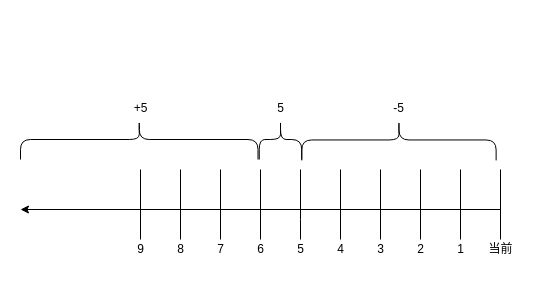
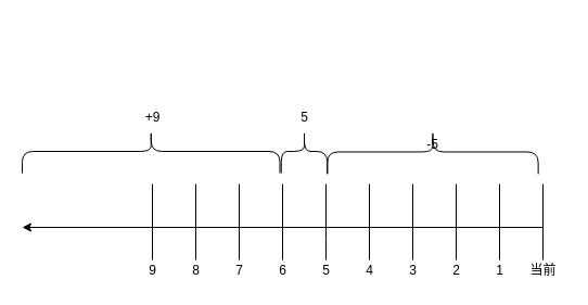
  <mxCell id="0" />
  <mxCell id="1" parent="0" />
  <mxCell id="2" value="" style="endArrow=classic;html=1;rounded=0;" edge="1" parent="1"><mxGeometry width="50" height="50" relative="1" as="geometry"><mxPoint x="500" y="209" as="sourcePoint" /><mxPoint x="20" y="209" as="targetPoint" /></mxGeometry></mxCell>
  <mxCell id="3" value="" style="endArrow=none;html=1;rounded=0;" edge="1" parent="1"><mxGeometry width="50" height="50" relative="1" as="geometry"><mxPoint x="500" y="239" as="sourcePoint" /><mxPoint x="500" y="169" as="targetPoint" /></mxGeometry></mxCell>
  <mxCell id="4" value="" style="endArrow=none;html=1;rounded=0;" edge="1" parent="1"><mxGeometry width="50" height="50" relative="1" as="geometry"><mxPoint x="140" y="239" as="sourcePoint" /><mxPoint x="140" y="169" as="targetPoint" /></mxGeometry></mxCell>
  <mxCell id="5" value="" style="endArrow=none;html=1;rounded=0;" edge="1" parent="1"><mxGeometry width="50" height="50" relative="1" as="geometry"><mxPoint x="180" y="239" as="sourcePoint" /><mxPoint x="180" y="169" as="targetPoint" /></mxGeometry></mxCell>
  <mxCell id="6" value="" style="endArrow=none;html=1;rounded=0;" edge="1" parent="1"><mxGeometry width="50" height="50" relative="1" as="geometry"><mxPoint x="220" y="239" as="sourcePoint" /><mxPoint x="220" y="169" as="targetPoint" /></mxGeometry></mxCell>
  <mxCell id="7" value="" style="endArrow=none;html=1;rounded=0;" edge="1" parent="1"><mxGeometry width="50" height="50" relative="1" as="geometry"><mxPoint x="260" y="239" as="sourcePoint" /><mxPoint x="260" y="169" as="targetPoint" /></mxGeometry></mxCell>
  <mxCell id="8" value="" style="endArrow=none;html=1;rounded=0;" edge="1" parent="1"><mxGeometry width="50" height="50" relative="1" as="geometry"><mxPoint x="300" y="239" as="sourcePoint" /><mxPoint x="300" y="169" as="targetPoint" /><Array as="points"><mxPoint x="300" y="219" /></Array></mxGeometry></mxCell>
  <mxCell id="9" value="" style="endArrow=none;html=1;rounded=0;" edge="1" parent="1"><mxGeometry width="50" height="50" relative="1" as="geometry"><mxPoint x="340" y="239" as="sourcePoint" /><mxPoint x="340" y="169" as="targetPoint" /></mxGeometry></mxCell>
  <mxCell id="10" value="" style="endArrow=none;html=1;rounded=0;" edge="1" parent="1"><mxGeometry width="50" height="50" relative="1" as="geometry"><mxPoint x="380" y="239" as="sourcePoint" /><mxPoint x="380" y="169" as="targetPoint" /></mxGeometry></mxCell>
  <mxCell id="11" value="" style="endArrow=none;html=1;rounded=0;" edge="1" parent="1"><mxGeometry width="50" height="50" relative="1" as="geometry"><mxPoint x="420" y="239" as="sourcePoint" /><mxPoint x="420" y="169" as="targetPoint" /><Array as="points" /></mxGeometry></mxCell>
  <mxCell id="12" value="" style="endArrow=none;html=1;rounded=0;" edge="1" parent="1"><mxGeometry width="50" height="50" relative="1" as="geometry"><mxPoint x="460" y="239" as="sourcePoint" /><mxPoint x="460" y="169" as="targetPoint" /></mxGeometry></mxCell>
  <mxCell id="13" value="" style="shape=curlyBracket;whiteSpace=wrap;html=1;rounded=1;rotation=90;" vertex="1" parent="1"><mxGeometry x="118.75" y="20.25" width="40" height="237.5" as="geometry" /></mxCell>
  <mxCell id="14" value="&lt;font style=&quot;vertical-align: inherit;&quot;&gt;&lt;font style=&quot;vertical-align: inherit;&quot;&gt;当前&lt;/font&gt;&lt;/font&gt;" style="text;html=1;resizable=0;autosize=1;align=center;verticalAlign=middle;points=[];fillColor=none;strokeColor=none;rounded=0;" vertex="1" parent="1"><mxGeometry x="480" y="239" width="40" height="20" as="geometry" /></mxCell>
  <mxCell id="15" value="&lt;font style=&quot;vertical-align: inherit;&quot;&gt;&lt;font style=&quot;vertical-align: inherit;&quot;&gt;&lt;font style=&quot;vertical-align: inherit;&quot;&gt;&lt;font style=&quot;vertical-align: inherit;&quot;&gt;&lt;font style=&quot;vertical-align: inherit;&quot;&gt;&lt;font style=&quot;vertical-align: inherit;&quot;&gt;1&lt;/font&gt;&lt;/font&gt;&lt;/font&gt;&lt;/font&gt;&lt;/font&gt;&lt;/font&gt;" style="text;html=1;resizable=0;autosize=1;align=center;verticalAlign=middle;points=[];fillColor=none;strokeColor=none;rounded=0;" vertex="1" parent="1"><mxGeometry x="450" y="239" width="20" height="20" as="geometry" /></mxCell>
  <mxCell id="16" value="&lt;font style=&quot;vertical-align: inherit;&quot;&gt;&lt;font style=&quot;vertical-align: inherit;&quot;&gt;&lt;font style=&quot;vertical-align: inherit;&quot;&gt;&lt;font style=&quot;vertical-align: inherit;&quot;&gt;2&lt;/font&gt;&lt;/font&gt;&lt;/font&gt;&lt;/font&gt;" style="text;html=1;resizable=0;autosize=1;align=center;verticalAlign=middle;points=[];fillColor=none;strokeColor=none;rounded=0;" vertex="1" parent="1"><mxGeometry x="410" y="239" width="20" height="20" as="geometry" /></mxCell>
  <mxCell id="17" value="&lt;font style=&quot;vertical-align: inherit;&quot;&gt;&lt;font style=&quot;vertical-align: inherit;&quot;&gt;&lt;font style=&quot;vertical-align: inherit;&quot;&gt;&lt;font style=&quot;vertical-align: inherit;&quot;&gt;3&lt;/font&gt;&lt;/font&gt;&lt;/font&gt;&lt;/font&gt;" style="text;html=1;resizable=0;autosize=1;align=center;verticalAlign=middle;points=[];fillColor=none;strokeColor=none;rounded=0;" vertex="1" parent="1"><mxGeometry x="370" y="239" width="20" height="20" as="geometry" /></mxCell>
  <mxCell id="18" value="&lt;font style=&quot;vertical-align: inherit;&quot;&gt;&lt;font style=&quot;vertical-align: inherit;&quot;&gt;&lt;font style=&quot;vertical-align: inherit;&quot;&gt;&lt;font style=&quot;vertical-align: inherit;&quot;&gt;4&lt;/font&gt;&lt;/font&gt;&lt;/font&gt;&lt;/font&gt;" style="text;html=1;resizable=0;autosize=1;align=center;verticalAlign=middle;points=[];fillColor=none;strokeColor=none;rounded=0;" vertex="1" parent="1"><mxGeometry x="330" y="239" width="20" height="20" as="geometry" /></mxCell>
  <mxCell id="19" value="&lt;font style=&quot;vertical-align: inherit;&quot;&gt;&lt;font style=&quot;vertical-align: inherit;&quot;&gt;&lt;font style=&quot;vertical-align: inherit;&quot;&gt;&lt;font style=&quot;vertical-align: inherit;&quot;&gt;5&lt;/font&gt;&lt;/font&gt;&lt;/font&gt;&lt;/font&gt;" style="text;html=1;resizable=0;autosize=1;align=center;verticalAlign=middle;points=[];fillColor=none;strokeColor=none;rounded=0;" vertex="1" parent="1"><mxGeometry x="290" y="239" width="20" height="20" as="geometry" /></mxCell>
  <mxCell id="20" value="&lt;font style=&quot;vertical-align: inherit;&quot;&gt;&lt;font style=&quot;vertical-align: inherit;&quot;&gt;&lt;font style=&quot;vertical-align: inherit;&quot;&gt;&lt;font style=&quot;vertical-align: inherit;&quot;&gt;6&lt;/font&gt;&lt;/font&gt;&lt;/font&gt;&lt;/font&gt;" style="text;html=1;resizable=0;autosize=1;align=center;verticalAlign=middle;points=[];fillColor=none;strokeColor=none;rounded=0;" vertex="1" parent="1"><mxGeometry x="250" y="239" width="20" height="20" as="geometry" /></mxCell>
  <mxCell id="21" value="&lt;font style=&quot;vertical-align: inherit;&quot;&gt;&lt;font style=&quot;vertical-align: inherit;&quot;&gt;&lt;font style=&quot;vertical-align: inherit;&quot;&gt;&lt;font style=&quot;vertical-align: inherit;&quot;&gt;7&lt;/font&gt;&lt;/font&gt;&lt;/font&gt;&lt;/font&gt;" style="text;html=1;resizable=0;autosize=1;align=center;verticalAlign=middle;points=[];fillColor=none;strokeColor=none;rounded=0;" vertex="1" parent="1"><mxGeometry x="210" y="239" width="20" height="20" as="geometry" /></mxCell>
  <mxCell id="22" value="&lt;font style=&quot;vertical-align: inherit;&quot;&gt;&lt;font style=&quot;vertical-align: inherit;&quot;&gt;&lt;font style=&quot;vertical-align: inherit;&quot;&gt;&lt;font style=&quot;vertical-align: inherit;&quot;&gt;8&lt;/font&gt;&lt;/font&gt;&lt;/font&gt;&lt;/font&gt;" style="text;html=1;resizable=0;autosize=1;align=center;verticalAlign=middle;points=[];fillColor=none;strokeColor=none;rounded=0;" vertex="1" parent="1"><mxGeometry x="170" y="239" width="20" height="20" as="geometry" /></mxCell>
  <mxCell id="23" value="&lt;font style=&quot;vertical-align: inherit;&quot;&gt;&lt;font style=&quot;vertical-align: inherit;&quot;&gt;&lt;font style=&quot;vertical-align: inherit;&quot;&gt;&lt;font style=&quot;vertical-align: inherit;&quot;&gt;9&lt;/font&gt;&lt;/font&gt;&lt;/font&gt;&lt;/font&gt;" style="text;html=1;resizable=0;autosize=1;align=center;verticalAlign=middle;points=[];fillColor=none;strokeColor=none;rounded=0;" vertex="1" parent="1"><mxGeometry x="130" y="239" width="20" height="20" as="geometry" /></mxCell>
  <mxCell id="24" value="" style="shape=curlyBracket;whiteSpace=wrap;html=1;rounded=1;rotation=90;" vertex="1" parent="1"><mxGeometry x="260" y="117.75" width="40" height="42.5" as="geometry" /></mxCell>
  <mxCell id="25" value="" style="shape=curlyBracket;whiteSpace=wrap;html=1;rounded=1;rotation=90;" vertex="1" parent="1"><mxGeometry x="378" y="42.27" width="40.91" height="194.38" as="geometry" /></mxCell>
- <mxCell id="26" value="&lt;font style=&quot;vertical-align: inherit;&quot;&gt;&lt;font style=&quot;vertical-align: inherit;&quot;&gt;+5&lt;/font&gt;&lt;/font&gt;" style="text;html=1;resizable=0;autosize=1;align=center;verticalAlign=middle;points=[];fillColor=none;strokeColor=none;rounded=0;" vertex="1" parent="1"><mxGeometry x="125" y="97.75" width="30" height="20" as="geometry" /></mxCell>
+ <mxCell id="26" value="&lt;font style=&quot;vertical-align: inherit;&quot;&gt;&lt;font style=&quot;vertical-align: inherit;&quot;&gt;+9&lt;/font&gt;&lt;/font&gt;" style="text;html=1;resizable=0;autosize=1;align=center;verticalAlign=middle;points=[];fillColor=none;strokeColor=none;rounded=0;" vertex="1" parent="1"><mxGeometry x="125" y="97.75" width="30" height="20" as="geometry" /></mxCell>
  <mxCell id="27" value="&lt;font style=&quot;vertical-align: inherit;&quot;&gt;&lt;font style=&quot;vertical-align: inherit;&quot;&gt;5&lt;/font&gt;&lt;/font&gt;" style="text;html=1;resizable=0;autosize=1;align=center;verticalAlign=middle;points=[];fillColor=none;strokeColor=none;rounded=0;" vertex="1" parent="1"><mxGeometry x="270" y="97.75" width="20" height="20" as="geometry" /></mxCell>
- <mxCell id="28" value="&lt;font style=&quot;vertical-align: inherit;&quot;&gt;&lt;font style=&quot;vertical-align: inherit;&quot;&gt;-5&lt;/font&gt;&lt;/font&gt;" style="text;html=1;resizable=0;autosize=1;align=center;verticalAlign=middle;points=[];fillColor=none;strokeColor=none;rounded=0;" vertex="1" parent="1"><mxGeometry x="383.45" y="97.75" width="30" height="20" as="geometry" /></mxCell>
+ <mxCell id="28" value="&lt;font style=&quot;vertical-align: inherit;&quot;&gt;&lt;font style=&quot;vertical-align: inherit;&quot;&gt;-5&lt;/font&gt;&lt;/font&gt;" style="text;html=1;resizable=0;autosize=1;align=center;verticalAlign=middle;points=[];fillColor=none;strokeColor=none;rounded=0;" vertex="1" parent="1"><mxGeometry x="383.45" y="122.75" width="30" height="20" as="geometry" /></mxCell>
